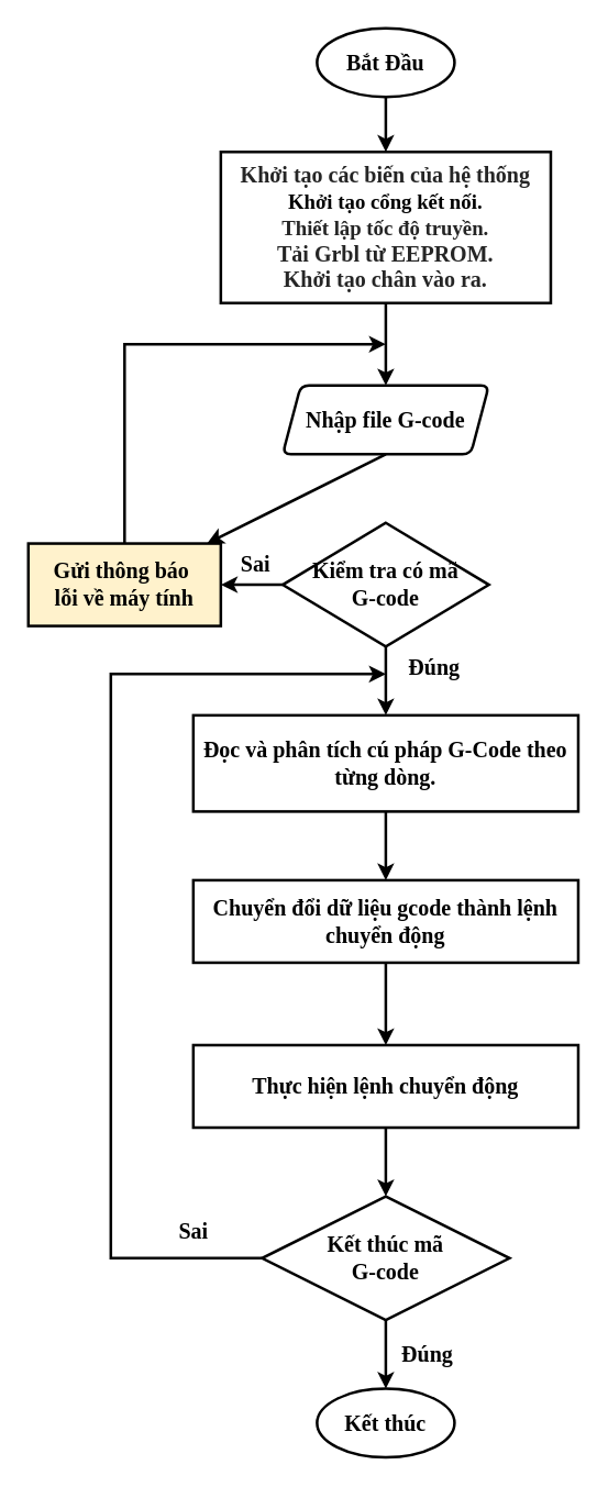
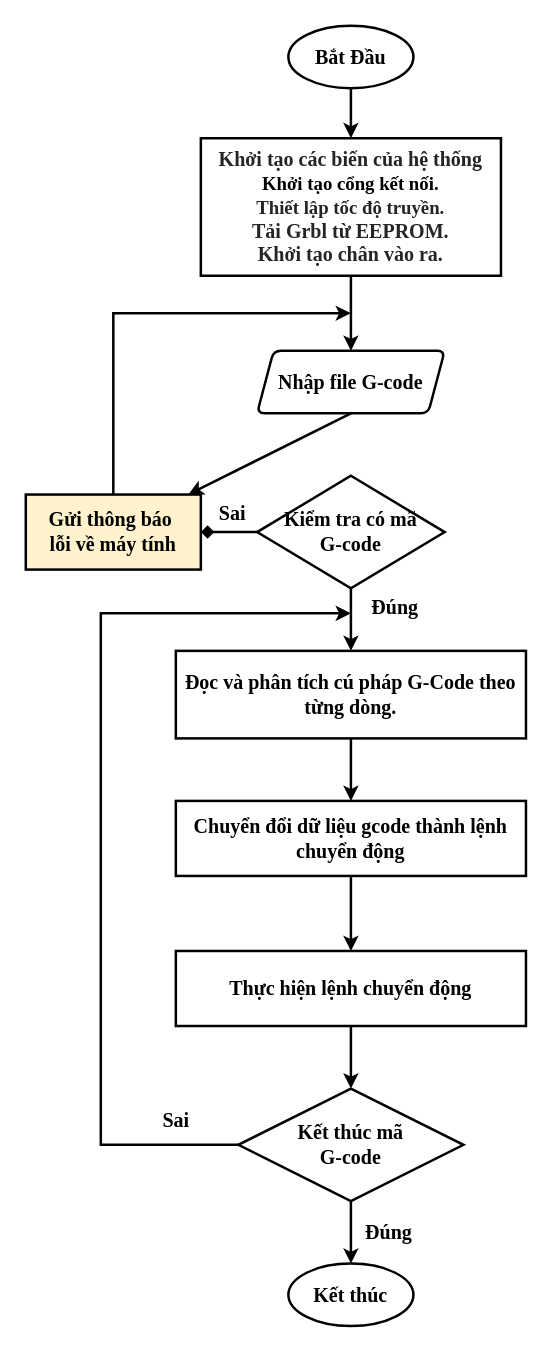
  <mxCell id="0" />
  <mxCell id="1" parent="0" />
  <mxCell id="2" value="" style="endArrow=classic;html=1;rounded=0;fontFamily=Times New Roman;fontSize=16;exitX=0.5;exitY=1;exitDx=0;exitDy=0;entryX=0.5;entryY=0;entryDx=0;entryDy=0;strokeWidth=2;" parent="1" target="9" edge="1"><mxGeometry width="50" height="50" relative="1" as="geometry"><mxPoint x="280" y="20" as="sourcePoint" /><mxPoint x="310" y="190" as="targetPoint" /></mxGeometry></mxCell>
  <mxCell id="3" value="&lt;font style=&quot;font-size: 16px;&quot; face=&quot;Times New Roman&quot;&gt;&lt;b&gt;Đọc và phân tích cú pháp G-Code theo từng dòng.&lt;/b&gt;&lt;/font&gt;" style="rounded=0;whiteSpace=wrap;html=1;strokeWidth=2;" parent="1" vertex="1"><mxGeometry x="140" y="520" width="280" height="70" as="geometry" /></mxCell>
  <mxCell id="4" value="&lt;b&gt;&lt;font style=&quot;font-size: 16px;&quot;&gt;Chuyển đổi dữ liệu gcode thành lệnh chuyển động&lt;/font&gt;&lt;/b&gt;" style="rounded=0;whiteSpace=wrap;html=1;fontFamily=Times New Roman;fontSize=16;strokeWidth=2;" parent="1" vertex="1"><mxGeometry x="140" y="640" width="280" height="60" as="geometry" /></mxCell>
  <mxCell id="5" value="" style="endArrow=classic;html=1;rounded=0;fontFamily=Times New Roman;fontSize=16;exitX=0.5;exitY=1;exitDx=0;exitDy=0;entryX=0.5;entryY=0;entryDx=0;entryDy=0;strokeWidth=2;" parent="1" source="3" target="4" edge="1"><mxGeometry width="50" height="50" relative="1" as="geometry"><mxPoint x="230" y="780" as="sourcePoint" /><mxPoint x="280" y="730" as="targetPoint" /></mxGeometry></mxCell>
  <mxCell id="6" value="&lt;b&gt;Thực hiện lệnh chuyển động&lt;/b&gt;" style="rounded=0;whiteSpace=wrap;html=1;fontFamily=Times New Roman;fontSize=16;strokeWidth=2;" parent="1" vertex="1"><mxGeometry x="140" y="760" width="280" height="60" as="geometry" /></mxCell>
  <mxCell id="7" value="" style="endArrow=classic;html=1;rounded=0;fontFamily=Times New Roman;fontSize=16;exitX=0.5;exitY=1;exitDx=0;exitDy=0;entryX=0.5;entryY=0;entryDx=0;entryDy=0;strokeWidth=2;" parent="1" source="4" target="6" edge="1"><mxGeometry width="50" height="50" relative="1" as="geometry"><mxPoint x="130" y="740" as="sourcePoint" /><mxPoint x="180" y="690" as="targetPoint" /></mxGeometry></mxCell>
  <mxCell id="8" value="" style="endArrow=classic;html=1;rounded=0;fontFamily=Times New Roman;fontSize=16;exitX=0.5;exitY=1;exitDx=0;exitDy=0;entryX=0.5;entryY=0;entryDx=0;entryDy=0;strokeWidth=2;" parent="1" source="6" target="14" edge="1"><mxGeometry width="50" height="50" relative="1" as="geometry"><mxPoint x="280" y="800" as="sourcePoint" /><mxPoint x="280" y="880" as="targetPoint" /></mxGeometry></mxCell>
  <mxCell id="9" value="&lt;span style=&quot;color: rgb(37, 37, 37);&quot;&gt;&lt;b&gt;Khởi tạo các biến của hệ thống&lt;br&gt;&lt;/b&gt;&lt;/span&gt;&lt;div style=&quot;&quot;&gt;&lt;span style=&quot;font-size: 15px; background-color: initial;&quot;&gt;&lt;b&gt;Khởi tạo cổng kết nối.&lt;/b&gt;&lt;/span&gt;&lt;/div&gt;&lt;b style=&quot;&quot;&gt;&lt;span style=&quot;color: rgb(37, 37, 37); font-size: 15px;&quot;&gt;&lt;span style=&quot;background-color: initial;&quot;&gt;Thiết lập tốc độ truyền.&lt;/span&gt;&lt;/span&gt;&lt;span style=&quot;color: rgb(37, 37, 37);&quot;&gt;&lt;div&gt;&lt;span style=&quot;background-color: initial;&quot;&gt;Tải Grbl từ EEPROM.&lt;/span&gt;&lt;/div&gt;&lt;div&gt;Khởi tạo chân vào ra.&lt;/div&gt;&lt;/span&gt;&lt;/b&gt;" style="shape=parallelogram;perimeter=parallelogramPerimeter;whiteSpace=wrap;html=1;fixedSize=1;fontFamily=Times New Roman;fontSize=16;strokeWidth=2;size=0;" parent="1" vertex="1"><mxGeometry x="160" y="110" width="240" height="110" as="geometry" /></mxCell>
  <mxCell id="10" value="&lt;b style=&quot;&quot;&gt;Kết thúc&lt;/b&gt;" style="strokeWidth=2;html=1;shape=mxgraph.flowchart.start_1;whiteSpace=wrap;fontFamily=Times New Roman;fontSize=16;" parent="1" vertex="1"><mxGeometry x="230" y="1010" width="100" height="50" as="geometry" /></mxCell>
  <mxCell id="11" value="&lt;b style=&quot;&quot;&gt;Bắt Đầu&lt;/b&gt;" style="strokeWidth=2;html=1;shape=mxgraph.flowchart.start_1;whiteSpace=wrap;fontFamily=Times New Roman;fontSize=16;" parent="1" vertex="1"><mxGeometry x="230" y="20" width="100" height="50" as="geometry" /></mxCell>
  <mxCell id="12" value="" style="endArrow=classic;html=1;rounded=0;fontFamily=Times New Roman;fontSize=16;strokeWidth=2;exitX=0;exitY=0.5;exitDx=0;exitDy=0;" parent="1" source="14" edge="1"><mxGeometry width="50" height="50" relative="1" as="geometry"><mxPoint x="280" y="850" as="sourcePoint" /><mxPoint x="280" y="490" as="targetPoint" /><Array as="points"><mxPoint x="80" y="915" /><mxPoint x="80" y="490" /></Array></mxGeometry></mxCell>
  <mxCell id="13" value="" style="endArrow=classic;html=1;rounded=0;fontFamily=Times New Roman;fontSize=16;strokeWidth=2;exitX=0.5;exitY=1;exitDx=0;exitDy=0;entryX=0.5;entryY=0;entryDx=0;entryDy=0;entryPerimeter=0;" parent="1" source="14" target="10" edge="1"><mxGeometry width="50" height="50" relative="1" as="geometry"><mxPoint x="280" y="970" as="sourcePoint" /><mxPoint x="350" y="790" as="targetPoint" /></mxGeometry></mxCell>
  <mxCell id="14" value="&lt;b&gt;Kết thúc mã&lt;br&gt;G-code&lt;/b&gt;" style="rhombus;whiteSpace=wrap;html=1;fontFamily=Times New Roman;fontSize=16;strokeWidth=2;" parent="1" vertex="1"><mxGeometry x="190" y="870" width="180" height="90" as="geometry" /></mxCell>
  <mxCell id="15" value="&lt;font style=&quot;font-size: 16px;&quot; face=&quot;Times New Roman&quot;&gt;&lt;b&gt;Đúng&lt;/b&gt;&lt;/font&gt;" style="text;html=1;align=center;verticalAlign=middle;resizable=0;points=[];autosize=1;strokeColor=none;fillColor=none;" vertex="1" parent="1"><mxGeometry x="280" y="970" width="60" height="30" as="geometry" /></mxCell>
  <mxCell id="16" value="&lt;b&gt;Sai&lt;/b&gt;" style="text;html=1;align=center;verticalAlign=middle;resizable=0;points=[];autosize=1;strokeColor=none;fillColor=none;fontSize=16;fontFamily=Times New Roman;" vertex="1" parent="1"><mxGeometry x="120" y="880" width="40" height="30" as="geometry" /></mxCell>
  <mxCell id="17" value="&lt;b&gt;Nhập file G-code&lt;/b&gt;" style="shape=parallelogram;html=1;strokeWidth=2;perimeter=parallelogramPerimeter;whiteSpace=wrap;rounded=1;arcSize=12;size=0.088;fontFamily=Times New Roman;fontSize=16;" vertex="1" parent="1"><mxGeometry x="205" y="280" width="150" height="50" as="geometry" /></mxCell>
  <mxCell id="18" value="&lt;b style=&quot;&quot;&gt;Kiểm tra có mã &lt;br&gt;G-code&lt;br&gt;&lt;/b&gt;" style="rhombus;whiteSpace=wrap;html=1;fontFamily=Times New Roman;fontSize=16;strokeWidth=2;" vertex="1" parent="1"><mxGeometry x="205" y="380" width="150" height="90" as="geometry" /></mxCell>
  <mxCell id="19" value="&lt;b&gt;Gửi thông báo&amp;nbsp;&lt;br&gt;lỗi về máy tính&lt;/b&gt;" style="rounded=0;whiteSpace=wrap;html=1;fontFamily=Times New Roman;fontSize=16;strokeWidth=2;fillColor=#fff2cc;" vertex="1" parent="1"><mxGeometry x="20" y="395" width="140" height="60" as="geometry" /></mxCell>
- <mxCell id="20" value="" style="endArrow=classic;html=1;rounded=0;fontFamily=Times New Roman;fontSize=16;strokeWidth=2;exitX=0;exitY=0.5;exitDx=0;exitDy=0;entryX=1;entryY=0.5;entryDx=0;entryDy=0;" edge="1" parent="1" source="18" target="19"><mxGeometry width="50" height="50" relative="1" as="geometry"><mxPoint x="150" y="490" as="sourcePoint" /><mxPoint x="200" y="440" as="targetPoint" /></mxGeometry></mxCell>
+ <mxCell id="20" value="" style="endArrow=diamond;html=1;rounded=0;fontFamily=Times New Roman;fontSize=16;strokeWidth=2;exitX=0;exitY=0.5;exitDx=0;exitDy=0;entryX=1;entryY=0.5;entryDx=0;entryDy=0;" edge="1" parent="1" source="18" target="19"><mxGeometry width="50" height="50" relative="1" as="geometry"><mxPoint x="150" y="490" as="sourcePoint" /><mxPoint x="200" y="440" as="targetPoint" /></mxGeometry></mxCell>
  <mxCell id="21" value="" style="endArrow=classic;html=1;rounded=0;fontFamily=Times New Roman;fontSize=16;strokeWidth=2;exitX=0.5;exitY=0;exitDx=0;exitDy=0;" edge="1" parent="1" source="19"><mxGeometry width="50" height="50" relative="1" as="geometry"><mxPoint x="40" y="390" as="sourcePoint" /><mxPoint x="280" y="250" as="targetPoint" /><Array as="points"><mxPoint x="90" y="250" /></Array></mxGeometry></mxCell>
  <mxCell id="22" value="&lt;font style=&quot;font-size: 16px;&quot; face=&quot;Times New Roman&quot;&gt;&lt;b&gt;Sai&lt;/b&gt;&lt;/font&gt;" style="text;html=1;align=center;verticalAlign=middle;resizable=0;points=[];autosize=1;strokeColor=none;fillColor=none;" vertex="1" parent="1"><mxGeometry x="165" y="395" width="40" height="30" as="geometry" /></mxCell>
  <mxCell id="23" value="" style="endArrow=classic;html=1;rounded=0;fontFamily=Times New Roman;fontSize=16;exitX=0.5;exitY=1;exitDx=0;exitDy=0;entryX=0.5;entryY=0;entryDx=0;entryDy=0;strokeWidth=2;" edge="1" parent="1" source="18" target="3"><mxGeometry width="50" height="50" relative="1" as="geometry"><mxPoint x="220" y="450" as="sourcePoint" /><mxPoint x="270" y="400" as="targetPoint" /></mxGeometry></mxCell>
  <mxCell id="24" value="" style="endArrow=classic;html=1;rounded=0;fontFamily=Times New Roman;fontSize=16;exitX=0.5;exitY=1;exitDx=0;exitDy=0;entryX=0.5;entryY=0;entryDx=0;entryDy=0;strokeWidth=2;" edge="1" parent="1" source="9" target="17"><mxGeometry width="50" height="50" relative="1" as="geometry"><mxPoint x="210" y="330" as="sourcePoint" /><mxPoint x="260" y="280" as="targetPoint" /></mxGeometry></mxCell>
  <mxCell id="25" value="" style="endArrow=classic;html=1;rounded=0;fontFamily=Times New Roman;fontSize=16;strokeWidth=2;exitX=0.5;exitY=1;exitDx=0;exitDy=0;" edge="1" parent="1" source="17" target="19"><mxGeometry width="50" height="50" relative="1" as="geometry"><mxPoint x="210" y="330" as="sourcePoint" /><mxPoint x="260" y="280" as="targetPoint" /></mxGeometry></mxCell>
  <mxCell id="26" value="&lt;b&gt;Đúng&lt;/b&gt;" style="text;html=1;align=center;verticalAlign=middle;resizable=0;points=[];autosize=1;strokeColor=none;fillColor=none;fontSize=16;fontFamily=Times New Roman;" vertex="1" parent="1"><mxGeometry x="285" y="470" width="60" height="30" as="geometry" /></mxCell>
